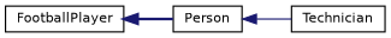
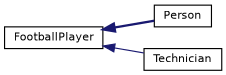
  digraph {
    rankdir=LR
    node [color=black fillcolor=white fontname=Helvetica fontsize=10 shape=record style=filled]
    edge [color=midnightblue dir=back fontname=Helvetica fontsize=10 labelfontname=Helvetica labelfontsize=10]
    n1 [height=0.2 label=Person width=0.4]
    n2 [height=0.2 label=Technician width=0.4]
    n3 [height=0.2 label=FootballPlayer width=0.4]
-   n1 -> n2 [style=solid]
+   n3 -> n2 [style=solid]
    n3 -> n1 [style=bold]
  }
